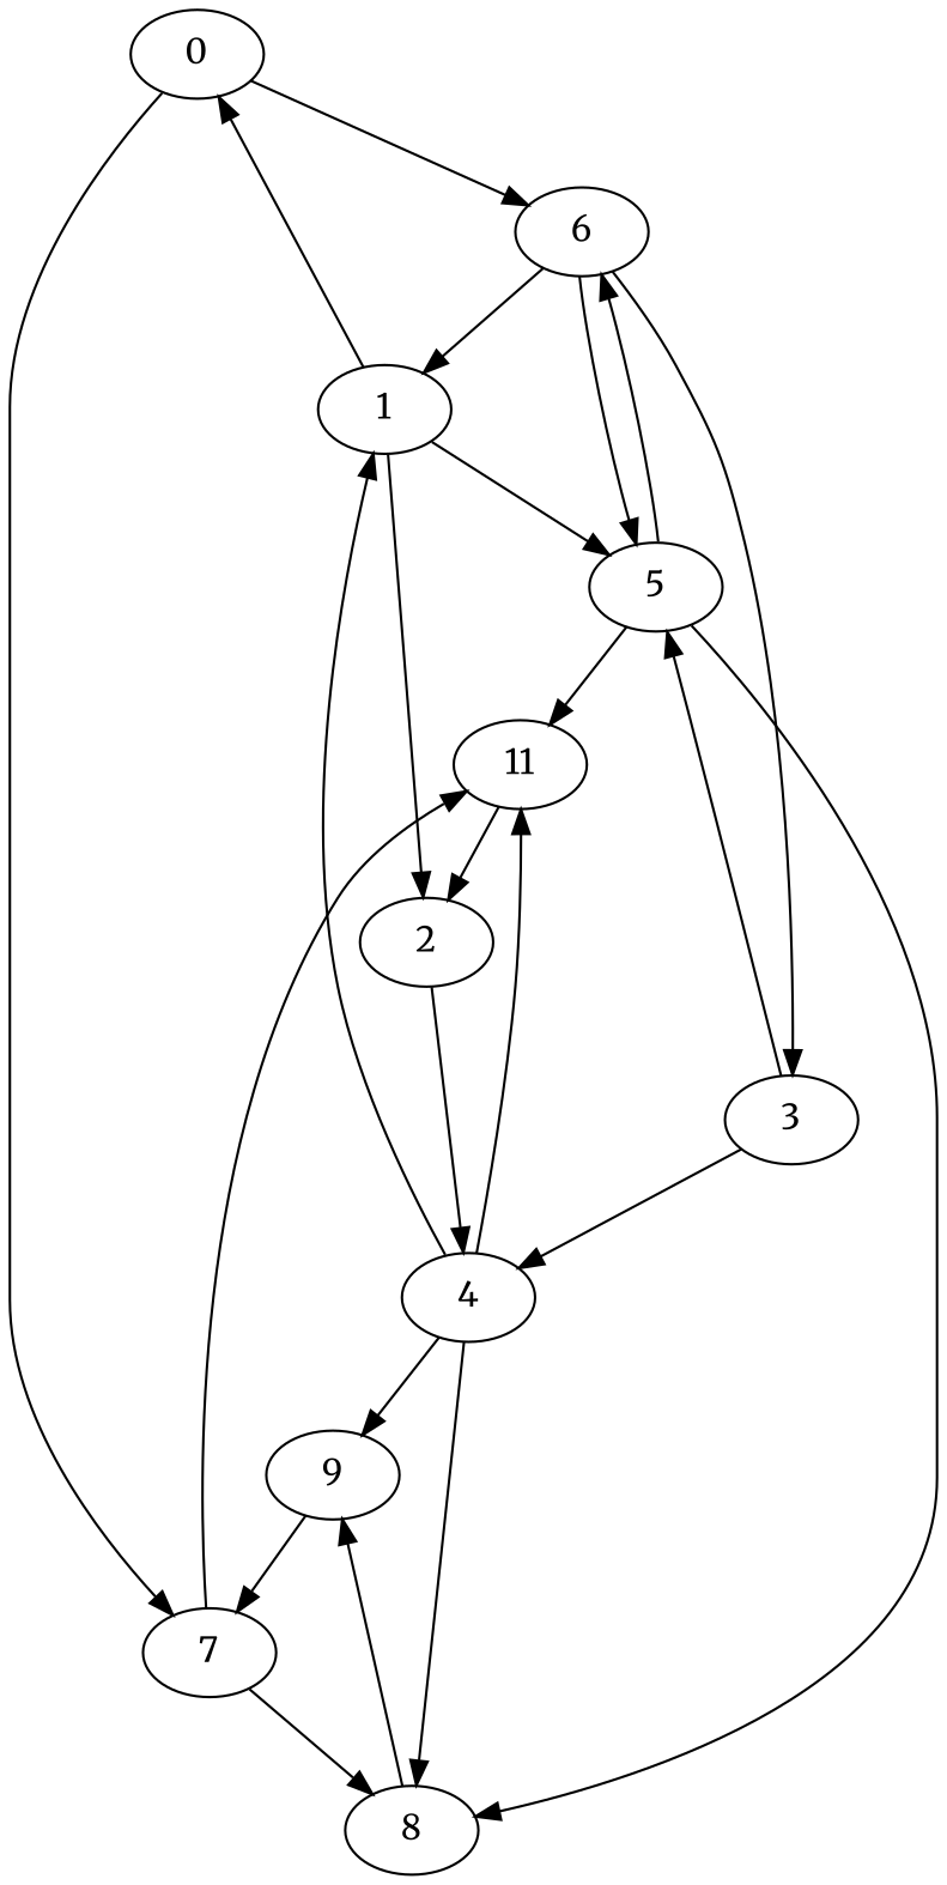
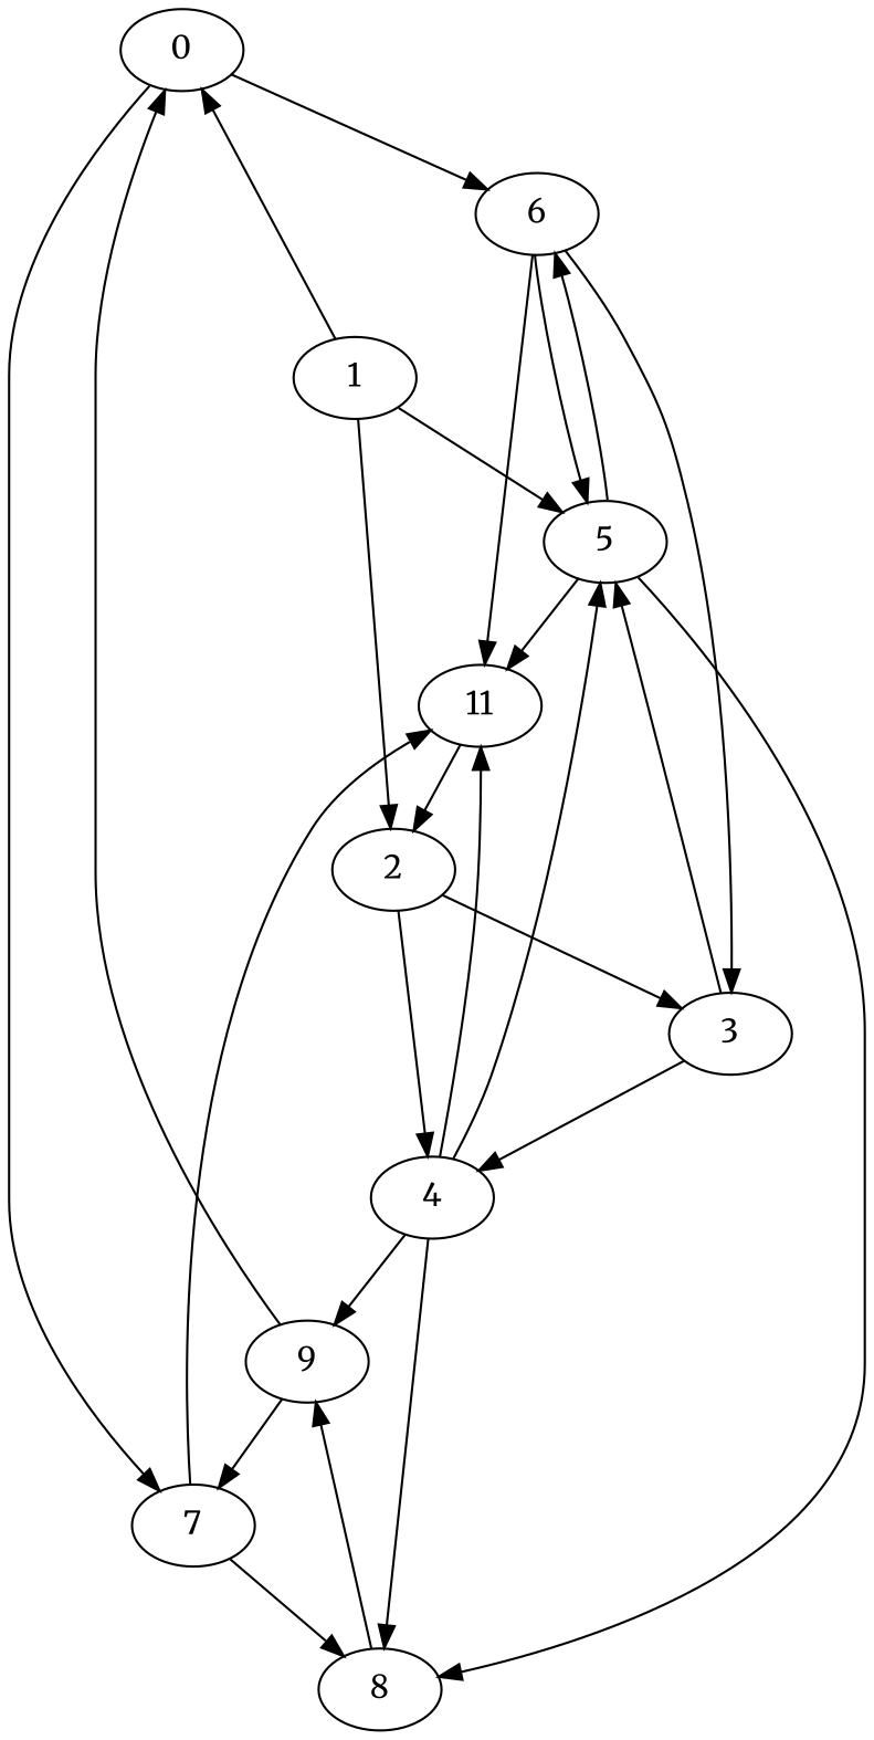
  digraph {
    fontname=Merriweather
    node [fontname=Merriweather]
    edge [fontname=Merriweather]
    0
    6
    7
    1
    2
    5
    3
    8
    11
    4
    9
    0 -> 6
    0 -> 7
-   6 -> 1
+   6 -> 11
    6 -> 5
    6 -> 3
    7 -> 8
    7 -> 11
    1 -> 0
    1 -> 2
    1 -> 5
+   2 -> 3
    2 -> 4
    5 -> 6
    5 -> 8
    5 -> 11
    3 -> 5
    3 -> 4
    8 -> 9
    11 -> 2
-   4 -> 1
+   4 -> 5
    4 -> 8
    4 -> 11
    4 -> 9
+   9 -> 0
    9 -> 7
  }
